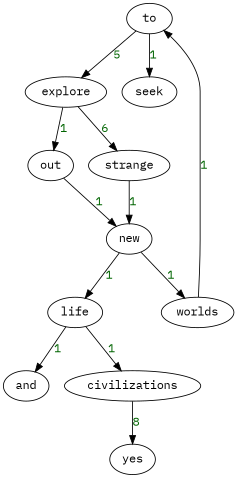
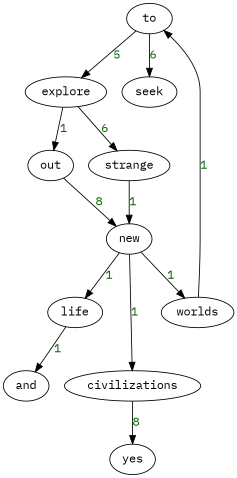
  digraph {
    fontname="IBM Plex Mono"
    node [fontname="IBM Plex Mono"]
    edge [fontcolor=darkgreen fontname="IBM Plex Mono"]
    n1 [label=to]
    n2 [label=explore]
    n3 [label=seek]
    n4 [label=strange]
    n5 [label=out]
    n6 [label=new]
    n7 [label=worlds]
    n8 [label=life]
    n9 [label=civilizations]
    n10 [label=and]
    n11 [label=yes]
    n1 -> n2 [label=5]
-   n1 -> n3 [label=1]
+   n1 -> n3 [label=6]
    n2 -> n4 [label=6]
    n2 -> n5 [label=1]
    n4 -> n6 [label=1]
-   n5 -> n6 [label=1]
+   n5 -> n6 [label=8]
    n6 -> n7 [label=1]
    n6 -> n8 [label=1]
-   n8 -> n9 [label=1]
+   n6 -> n9 [label=1]
    n7 -> n1 [label=1]
    n8 -> n10 [label=1]
    n9 -> n11 [label=8]
  }
